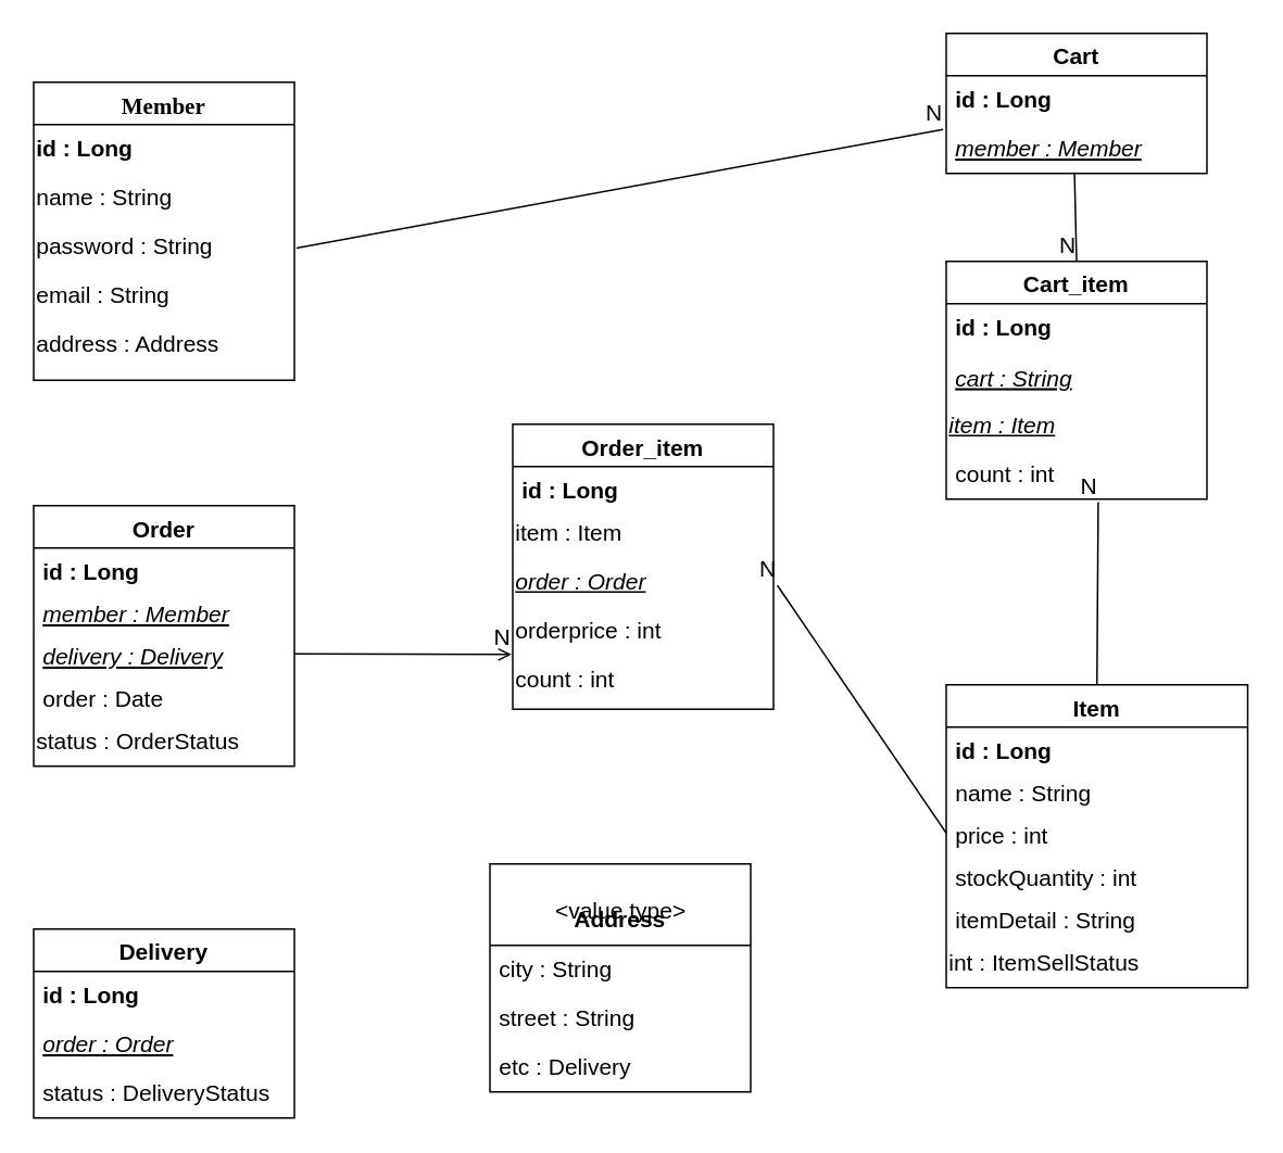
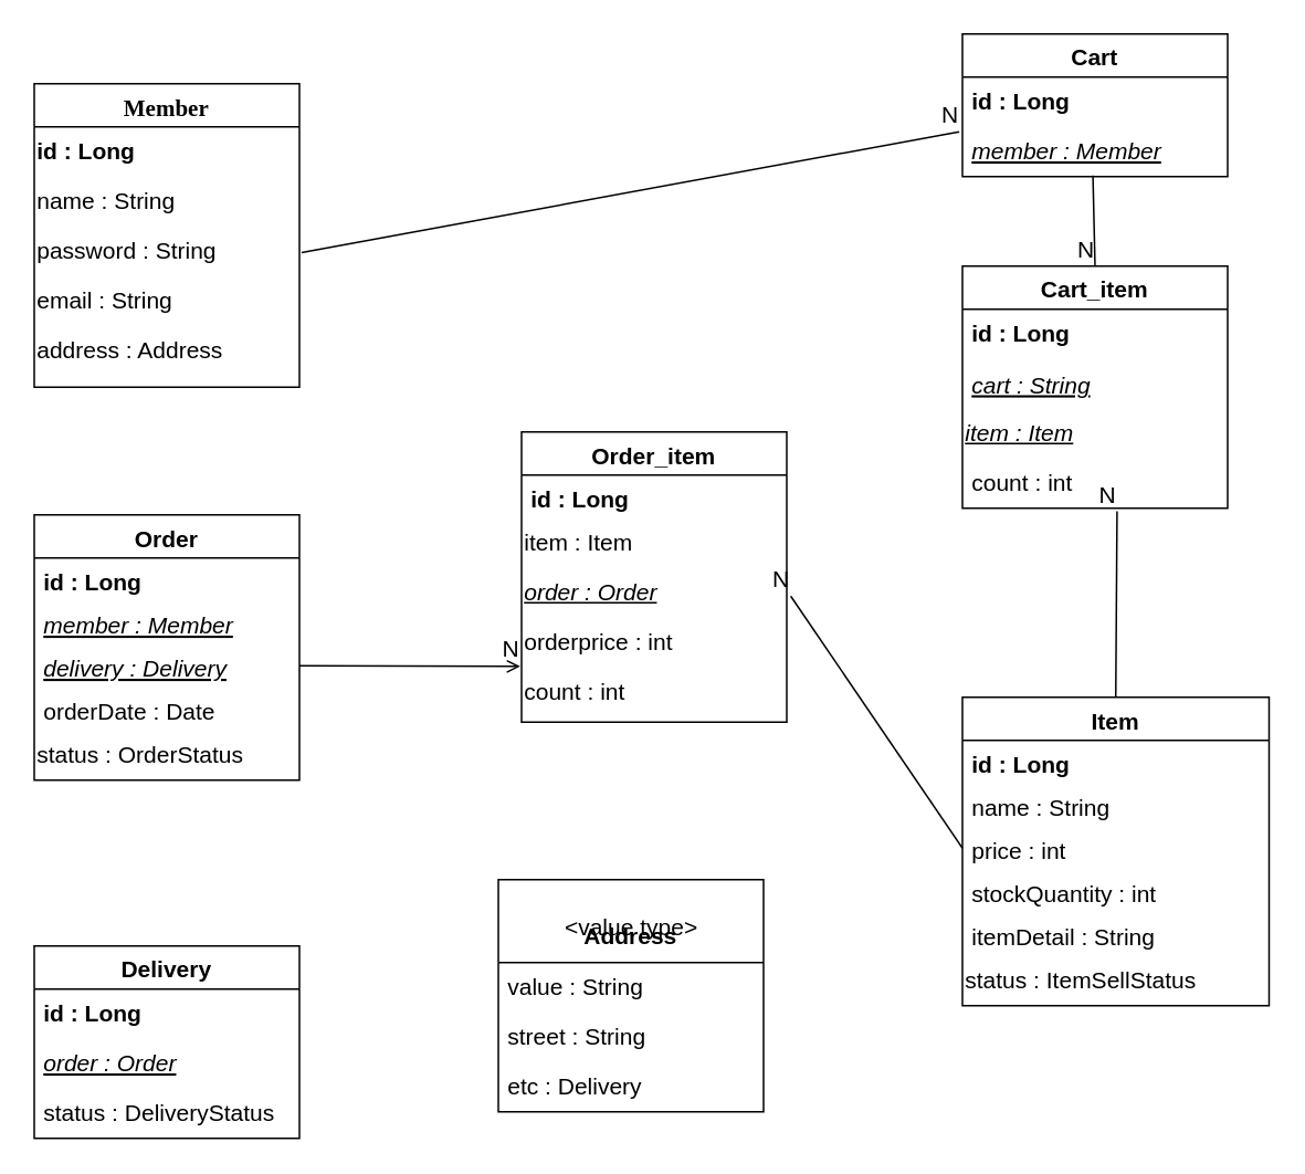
  <mxCell id="0" />
  <mxCell id="1" parent="0" />
  <mxCell id="2" value="Member" style="swimlane;fontStyle=1;align=center;verticalAlign=top;childLayout=stackLayout;horizontal=1;startSize=26;horizontalStack=0;resizeParent=1;resizeLast=0;collapsible=1;marginBottom=0;rounded=0;shadow=0;strokeWidth=1;fontSize=14;fontFamily=Garamond;" parent="1" vertex="1"><mxGeometry x="20" y="50" width="160" height="183" as="geometry"><mxRectangle x="40" y="40" width="160" height="26" as="alternateBounds" /></mxGeometry></mxCell>
  <mxCell id="3" value="id : Long" style="text;html=1;align=left;verticalAlign=middle;resizable=0;points=[];autosize=1;strokeColor=none;fillColor=none;fontSize=14;fontStyle=1" vertex="1" parent="2"><mxGeometry y="26" width="160" height="30" as="geometry" /></mxCell>
  <mxCell id="4" value="name : String" style="text;html=1;align=left;verticalAlign=middle;resizable=0;points=[];autosize=1;strokeColor=none;fillColor=none;fontSize=14;" vertex="1" parent="2"><mxGeometry y="56" width="160" height="30" as="geometry" /></mxCell>
  <mxCell id="5" value="password : String" style="text;html=1;align=left;verticalAlign=middle;resizable=0;points=[];autosize=1;strokeColor=none;fillColor=none;fontSize=14;" vertex="1" parent="2"><mxGeometry y="86" width="160" height="30" as="geometry" /></mxCell>
  <mxCell id="6" value="email : String" style="text;html=1;align=left;verticalAlign=middle;resizable=0;points=[];autosize=1;strokeColor=none;fillColor=none;fontSize=14;" vertex="1" parent="2"><mxGeometry y="116" width="160" height="30" as="geometry" /></mxCell>
  <mxCell id="7" value="address : Address" style="text;html=1;align=left;verticalAlign=middle;resizable=0;points=[];autosize=1;strokeColor=none;fillColor=none;fontSize=14;" vertex="1" parent="2"><mxGeometry y="146" width="160" height="30" as="geometry" /></mxCell>
  <mxCell id="8" value="Order" style="swimlane;fontStyle=1;align=center;verticalAlign=top;childLayout=stackLayout;horizontal=1;startSize=26;horizontalStack=0;resizeParent=1;resizeLast=0;collapsible=1;marginBottom=0;rounded=0;shadow=0;strokeWidth=1;fontSize=14;" parent="1" vertex="1"><mxGeometry x="20" y="310" width="160" height="160" as="geometry"><mxRectangle x="130" y="380" width="160" height="26" as="alternateBounds" /></mxGeometry></mxCell>
  <mxCell id="9" value="id : Long" style="text;align=left;verticalAlign=top;spacingLeft=4;spacingRight=4;overflow=hidden;rotatable=0;points=[[0,0.5],[1,0.5]];portConstraint=eastwest;fontSize=14;fontStyle=1" parent="8" vertex="1"><mxGeometry y="26" width="160" height="26" as="geometry" /></mxCell>
  <mxCell id="10" value="member : Member" style="text;align=left;verticalAlign=top;spacingLeft=4;spacingRight=4;overflow=hidden;rotatable=0;points=[[0,0.5],[1,0.5]];portConstraint=eastwest;rounded=0;shadow=0;html=0;fontSize=14;fontStyle=6" parent="8" vertex="1"><mxGeometry y="52" width="160" height="26" as="geometry" /></mxCell>
  <mxCell id="11" value="delivery : Delivery" style="text;align=left;verticalAlign=top;spacingLeft=4;spacingRight=4;overflow=hidden;rotatable=0;points=[[0,0.5],[1,0.5]];portConstraint=eastwest;fontStyle=6;fontSize=14;" parent="8" vertex="1"><mxGeometry y="78" width="160" height="26" as="geometry" /></mxCell>
- <mxCell id="12" value="order : Date" style="text;align=left;verticalAlign=top;spacingLeft=4;spacingRight=4;overflow=hidden;rotatable=0;points=[[0,0.5],[1,0.5]];portConstraint=eastwest;fontSize=14;" parent="8" vertex="1"><mxGeometry y="104" width="160" height="26" as="geometry" /></mxCell>
+ <mxCell id="12" value="orderDate : Date" style="text;align=left;verticalAlign=top;spacingLeft=4;spacingRight=4;overflow=hidden;rotatable=0;points=[[0,0.5],[1,0.5]];portConstraint=eastwest;fontSize=14;" parent="8" vertex="1"><mxGeometry y="104" width="160" height="26" as="geometry" /></mxCell>
  <mxCell id="13" value="&lt;div style=&quot;&quot;&gt;&lt;span style=&quot;background-color: initial;&quot;&gt;status : OrderStatus&lt;/span&gt;&lt;/div&gt;" style="text;html=1;align=left;verticalAlign=middle;resizable=0;points=[];autosize=1;strokeColor=none;fillColor=none;fontSize=14;" vertex="1" parent="8"><mxGeometry y="130" width="160" height="30" as="geometry" /></mxCell>
  <mxCell id="14" value="Order_item" style="swimlane;fontStyle=1;align=center;verticalAlign=top;childLayout=stackLayout;horizontal=1;startSize=26;horizontalStack=0;resizeParent=1;resizeLast=0;collapsible=1;marginBottom=0;rounded=0;shadow=0;strokeWidth=1;fontSize=14;" parent="1" vertex="1"><mxGeometry x="314" y="260" width="160" height="175" as="geometry"><mxRectangle x="340" y="380" width="170" height="26" as="alternateBounds" /></mxGeometry></mxCell>
  <mxCell id="15" value="id : Long" style="text;align=left;verticalAlign=top;spacingLeft=4;spacingRight=4;overflow=hidden;rotatable=0;points=[[0,0.5],[1,0.5]];portConstraint=eastwest;fontSize=14;fontStyle=1" parent="14" vertex="1"><mxGeometry y="26" width="160" height="26" as="geometry" /></mxCell>
  <mxCell id="16" value="item : Item" style="text;html=1;align=left;verticalAlign=middle;resizable=0;points=[];autosize=1;strokeColor=none;fillColor=none;fontSize=14;" vertex="1" parent="14"><mxGeometry y="52" width="160" height="30" as="geometry" /></mxCell>
  <mxCell id="17" value="order : Order" style="text;html=1;align=left;verticalAlign=middle;resizable=0;points=[];autosize=1;strokeColor=none;fillColor=none;fontSize=14;fontStyle=6" vertex="1" parent="14"><mxGeometry y="82" width="160" height="30" as="geometry" /></mxCell>
  <mxCell id="18" value="orderprice : int" style="text;html=1;align=left;verticalAlign=middle;resizable=0;points=[];autosize=1;strokeColor=none;fillColor=none;fontSize=14;" vertex="1" parent="14"><mxGeometry y="112" width="160" height="30" as="geometry" /></mxCell>
  <mxCell id="19" value="count : int" style="text;html=1;align=left;verticalAlign=middle;resizable=0;points=[];autosize=1;strokeColor=none;fillColor=none;fontSize=14;" vertex="1" parent="14"><mxGeometry y="142" width="160" height="30" as="geometry" /></mxCell>
  <mxCell id="20" value="Item&#10;" style="swimlane;fontStyle=1;align=center;verticalAlign=top;childLayout=stackLayout;horizontal=1;startSize=26;horizontalStack=0;resizeParent=1;resizeLast=0;collapsible=1;marginBottom=0;rounded=0;shadow=0;strokeWidth=1;fontSize=14;" parent="1" vertex="1"><mxGeometry x="580" y="420" width="185" height="186" as="geometry"><mxRectangle x="550" y="140" width="160" height="26" as="alternateBounds" /></mxGeometry></mxCell>
  <mxCell id="21" value="id : Long" style="text;align=left;verticalAlign=top;spacingLeft=4;spacingRight=4;overflow=hidden;rotatable=0;points=[[0,0.5],[1,0.5]];portConstraint=eastwest;fontSize=14;fontStyle=1" parent="20" vertex="1"><mxGeometry y="26" width="185" height="26" as="geometry" /></mxCell>
  <mxCell id="22" value="name : String" style="text;align=left;verticalAlign=top;spacingLeft=4;spacingRight=4;overflow=hidden;rotatable=0;points=[[0,0.5],[1,0.5]];portConstraint=eastwest;rounded=0;shadow=0;html=0;fontSize=14;" parent="20" vertex="1"><mxGeometry y="52" width="185" height="26" as="geometry" /></mxCell>
  <mxCell id="23" value="price : int" style="text;align=left;verticalAlign=top;spacingLeft=4;spacingRight=4;overflow=hidden;rotatable=0;points=[[0,0.5],[1,0.5]];portConstraint=eastwest;rounded=0;shadow=0;html=0;fontSize=14;" parent="20" vertex="1"><mxGeometry y="78" width="185" height="26" as="geometry" /></mxCell>
  <mxCell id="24" value="stockQuantity : int" style="text;align=left;verticalAlign=top;spacingLeft=4;spacingRight=4;overflow=hidden;rotatable=0;points=[[0,0.5],[1,0.5]];portConstraint=eastwest;rounded=0;shadow=0;html=0;fontSize=14;" parent="20" vertex="1"><mxGeometry y="104" width="185" height="26" as="geometry" /></mxCell>
  <mxCell id="25" value="itemDetail : String" style="text;align=left;verticalAlign=top;spacingLeft=4;spacingRight=4;overflow=hidden;rotatable=0;points=[[0,0.5],[1,0.5]];portConstraint=eastwest;rounded=0;shadow=0;html=0;fontSize=14;" parent="20" vertex="1"><mxGeometry y="130" width="185" height="26" as="geometry" /></mxCell>
- <mxCell id="26" value="int : ItemSellStatus" style="text;html=1;align=left;verticalAlign=middle;resizable=0;points=[];autosize=1;strokeColor=none;fillColor=none;fontSize=14;" vertex="1" parent="20"><mxGeometry y="156" width="185" height="30" as="geometry" /></mxCell>
+ <mxCell id="26" value="status : ItemSellStatus" style="text;html=1;align=left;verticalAlign=middle;resizable=0;points=[];autosize=1;strokeColor=none;fillColor=none;fontSize=14;" vertex="1" parent="20"><mxGeometry y="156" width="185" height="30" as="geometry" /></mxCell>
  <mxCell id="27" value="Delivery" style="swimlane;fontStyle=1;childLayout=stackLayout;horizontal=1;startSize=26;horizontalStack=0;resizeParent=1;resizeParentMax=0;resizeLast=0;collapsible=1;marginBottom=0;align=center;fontSize=14;" vertex="1" parent="1"><mxGeometry x="20" y="570" width="160" height="116" as="geometry" /></mxCell>
  <mxCell id="28" value="id : Long" style="text;strokeColor=none;fillColor=none;spacingLeft=4;spacingRight=4;overflow=hidden;rotatable=0;points=[[0,0.5],[1,0.5]];portConstraint=eastwest;fontSize=14;fontStyle=1" vertex="1" parent="27"><mxGeometry y="26" width="160" height="30" as="geometry" /></mxCell>
  <mxCell id="29" value="order : Order" style="text;strokeColor=none;fillColor=none;spacingLeft=4;spacingRight=4;overflow=hidden;rotatable=0;points=[[0,0.5],[1,0.5]];portConstraint=eastwest;fontSize=14;fontStyle=6" vertex="1" parent="27"><mxGeometry y="56" width="160" height="30" as="geometry" /></mxCell>
  <mxCell id="30" value="status : DeliveryStatus" style="text;strokeColor=none;fillColor=none;spacingLeft=4;spacingRight=4;overflow=hidden;rotatable=0;points=[[0,0.5],[1,0.5]];portConstraint=eastwest;fontSize=14;" vertex="1" parent="27"><mxGeometry y="86" width="160" height="30" as="geometry" /></mxCell>
  <mxCell id="31" value="Cart_item" style="swimlane;fontStyle=1;childLayout=stackLayout;horizontal=1;startSize=26;horizontalStack=0;resizeParent=1;resizeParentMax=0;resizeLast=0;collapsible=1;marginBottom=0;align=center;fontSize=14;" vertex="1" parent="1"><mxGeometry x="580" y="160" width="160" height="146" as="geometry" /></mxCell>
  <mxCell id="32" value="id : Long" style="text;strokeColor=none;fillColor=none;spacingLeft=4;spacingRight=4;overflow=hidden;rotatable=0;points=[[0,0.5],[1,0.5]];portConstraint=eastwest;fontSize=14;fontStyle=1" vertex="1" parent="31"><mxGeometry y="26" width="160" height="30" as="geometry" /></mxCell>
  <mxCell id="33" value="cart : String" style="text;strokeColor=none;fillColor=none;spacingLeft=4;spacingRight=4;overflow=hidden;rotatable=0;points=[[0,0.5],[1,0.5]];portConstraint=eastwest;fontSize=14;fontStyle=6;verticalAlign=middle;" vertex="1" parent="31"><mxGeometry y="56" width="160" height="30" as="geometry" /></mxCell>
  <mxCell id="34" value="&lt;span&gt;&lt;span&gt;item : Item&lt;/span&gt;&lt;/span&gt;" style="text;html=1;align=left;verticalAlign=middle;resizable=0;points=[];autosize=1;strokeColor=none;fillColor=none;fontSize=14;fontStyle=6" vertex="1" parent="31"><mxGeometry y="86" width="160" height="30" as="geometry" /></mxCell>
  <mxCell id="35" value="count : int" style="text;strokeColor=none;fillColor=none;spacingLeft=4;spacingRight=4;overflow=hidden;rotatable=0;points=[[0,0.5],[1,0.5]];portConstraint=eastwest;fontSize=14;" vertex="1" parent="31"><mxGeometry y="116" width="160" height="30" as="geometry" /></mxCell>
  <mxCell id="36" value="Cart" style="swimlane;fontStyle=1;childLayout=stackLayout;horizontal=1;startSize=26;horizontalStack=0;resizeParent=1;resizeParentMax=0;resizeLast=0;collapsible=1;marginBottom=0;align=center;fontSize=14;" vertex="1" parent="1"><mxGeometry x="580" y="20" width="160" height="86" as="geometry" /></mxCell>
  <mxCell id="37" value="id : Long" style="text;strokeColor=none;fillColor=none;spacingLeft=4;spacingRight=4;overflow=hidden;rotatable=0;points=[[0,0.5],[1,0.5]];portConstraint=eastwest;fontSize=14;fontStyle=1" vertex="1" parent="36"><mxGeometry y="26" width="160" height="30" as="geometry" /></mxCell>
  <mxCell id="38" value="member : Member" style="text;strokeColor=none;fillColor=none;spacingLeft=4;spacingRight=4;overflow=hidden;rotatable=0;points=[[0,0.5],[1,0.5]];portConstraint=eastwest;fontSize=14;fontStyle=6" vertex="1" parent="36"><mxGeometry y="56" width="160" height="30" as="geometry" /></mxCell>
  <mxCell id="39" value="&#10;Address" style="swimlane;fontStyle=1;childLayout=stackLayout;horizontal=1;startSize=50;horizontalStack=0;resizeParent=1;resizeParentMax=0;resizeLast=0;collapsible=1;marginBottom=0;align=center;fontSize=14;verticalAlign=middle;" vertex="1" parent="1"><mxGeometry x="300" y="530" width="160" height="140" as="geometry" /></mxCell>
- <mxCell id="40" value="city : String" style="text;strokeColor=none;fillColor=none;spacingLeft=4;spacingRight=4;overflow=hidden;rotatable=0;points=[[0,0.5],[1,0.5]];portConstraint=eastwest;fontSize=14;" vertex="1" parent="39"><mxGeometry y="50" width="160" height="30" as="geometry" /></mxCell>
+ <mxCell id="40" value="value : String" style="text;strokeColor=none;fillColor=none;spacingLeft=4;spacingRight=4;overflow=hidden;rotatable=0;points=[[0,0.5],[1,0.5]];portConstraint=eastwest;fontSize=14;" vertex="1" parent="39"><mxGeometry y="50" width="160" height="30" as="geometry" /></mxCell>
  <mxCell id="41" value="street : String" style="text;strokeColor=none;fillColor=none;spacingLeft=4;spacingRight=4;overflow=hidden;rotatable=0;points=[[0,0.5],[1,0.5]];portConstraint=eastwest;fontSize=14;" vertex="1" parent="39"><mxGeometry y="80" width="160" height="30" as="geometry" /></mxCell>
  <mxCell id="42" value="etc : Delivery" style="text;strokeColor=none;fillColor=none;spacingLeft=4;spacingRight=4;overflow=hidden;rotatable=0;points=[[0,0.5],[1,0.5]];portConstraint=eastwest;fontSize=14;" vertex="1" parent="39"><mxGeometry y="110" width="160" height="30" as="geometry" /></mxCell>
  <mxCell id="43" value="&amp;lt;value type&amp;gt;" style="text;html=1;align=center;verticalAlign=middle;resizable=0;points=[];autosize=1;strokeColor=none;fillColor=none;fontSize=14;" vertex="1" parent="1"><mxGeometry x="330" y="544" width="100" height="30" as="geometry" /></mxCell>
  <mxCell id="44" value="" style="endArrow=open;html=1;rounded=0;fontSize=14;exitX=1;exitY=0.5;exitDx=0;exitDy=0;entryX=-0.005;entryY=0.98;entryDx=0;entryDy=0;entryPerimeter=0;" edge="1" parent="1" source="11" target="18"><mxGeometry relative="1" as="geometry"><mxPoint x="230" y="400" as="sourcePoint" /><mxPoint x="230" y="477" as="targetPoint" /></mxGeometry></mxCell>
  <mxCell id="45" value="N" style="resizable=0;html=1;align=right;verticalAlign=bottom;fontSize=14;" connectable="0" vertex="1" parent="44"><mxGeometry x="1" relative="1" as="geometry" /></mxCell>
  <mxCell id="46" value="" style="endArrow=none;html=1;rounded=0;fontSize=14;exitX=0.492;exitY=0.98;exitDx=0;exitDy=0;entryX=0.5;entryY=0;entryDx=0;entryDy=0;exitPerimeter=0;" edge="1" parent="1" source="38" target="31"><mxGeometry relative="1" as="geometry"><mxPoint x="500" y="106" as="sourcePoint" /><mxPoint x="500" y="183" as="targetPoint" /></mxGeometry></mxCell>
  <mxCell id="47" value="N" style="resizable=0;html=1;align=right;verticalAlign=bottom;fontSize=14;" connectable="0" vertex="1" parent="46"><mxGeometry x="1" relative="1" as="geometry" /></mxCell>
  <mxCell id="48" value="" style="endArrow=none;html=1;rounded=0;fontSize=14;exitX=0.5;exitY=0;exitDx=0;exitDy=0;entryX=0.583;entryY=1.06;entryDx=0;entryDy=0;entryPerimeter=0;" edge="1" parent="1" source="20" target="35"><mxGeometry relative="1" as="geometry"><mxPoint x="130" y="263" as="sourcePoint" /><mxPoint x="670" y="320" as="targetPoint" /></mxGeometry></mxCell>
  <mxCell id="49" value="N" style="resizable=0;html=1;align=right;verticalAlign=bottom;fontSize=14;" connectable="0" vertex="1" parent="48"><mxGeometry x="1" relative="1" as="geometry" /></mxCell>
  <mxCell id="50" value="" style="endArrow=none;html=1;rounded=0;fontSize=14;exitX=0;exitY=0.5;exitDx=0;exitDy=0;entryX=1.015;entryY=0.567;entryDx=0;entryDy=0;entryPerimeter=0;" edge="1" parent="1" source="23" target="17"><mxGeometry relative="1" as="geometry"><mxPoint x="140" y="273" as="sourcePoint" /><mxPoint x="140" y="350" as="targetPoint" /></mxGeometry></mxCell>
  <mxCell id="51" value="N" style="resizable=0;html=1;align=right;verticalAlign=bottom;fontSize=14;" connectable="0" vertex="1" parent="50"><mxGeometry x="1" relative="1" as="geometry" /></mxCell>
  <mxCell id="52" value="" style="endArrow=none;html=1;rounded=0;fontSize=14;exitX=1.008;exitY=0.527;exitDx=0;exitDy=0;entryX=-0.012;entryY=0.1;entryDx=0;entryDy=0;exitPerimeter=0;entryPerimeter=0;" edge="1" parent="1" source="5" target="38"><mxGeometry relative="1" as="geometry"><mxPoint x="150" y="283" as="sourcePoint" /><mxPoint x="150" y="360" as="targetPoint" /></mxGeometry></mxCell>
  <mxCell id="53" value="N" style="resizable=0;html=1;align=right;verticalAlign=bottom;fontSize=14;" connectable="0" vertex="1" parent="52"><mxGeometry x="1" relative="1" as="geometry" /></mxCell>
